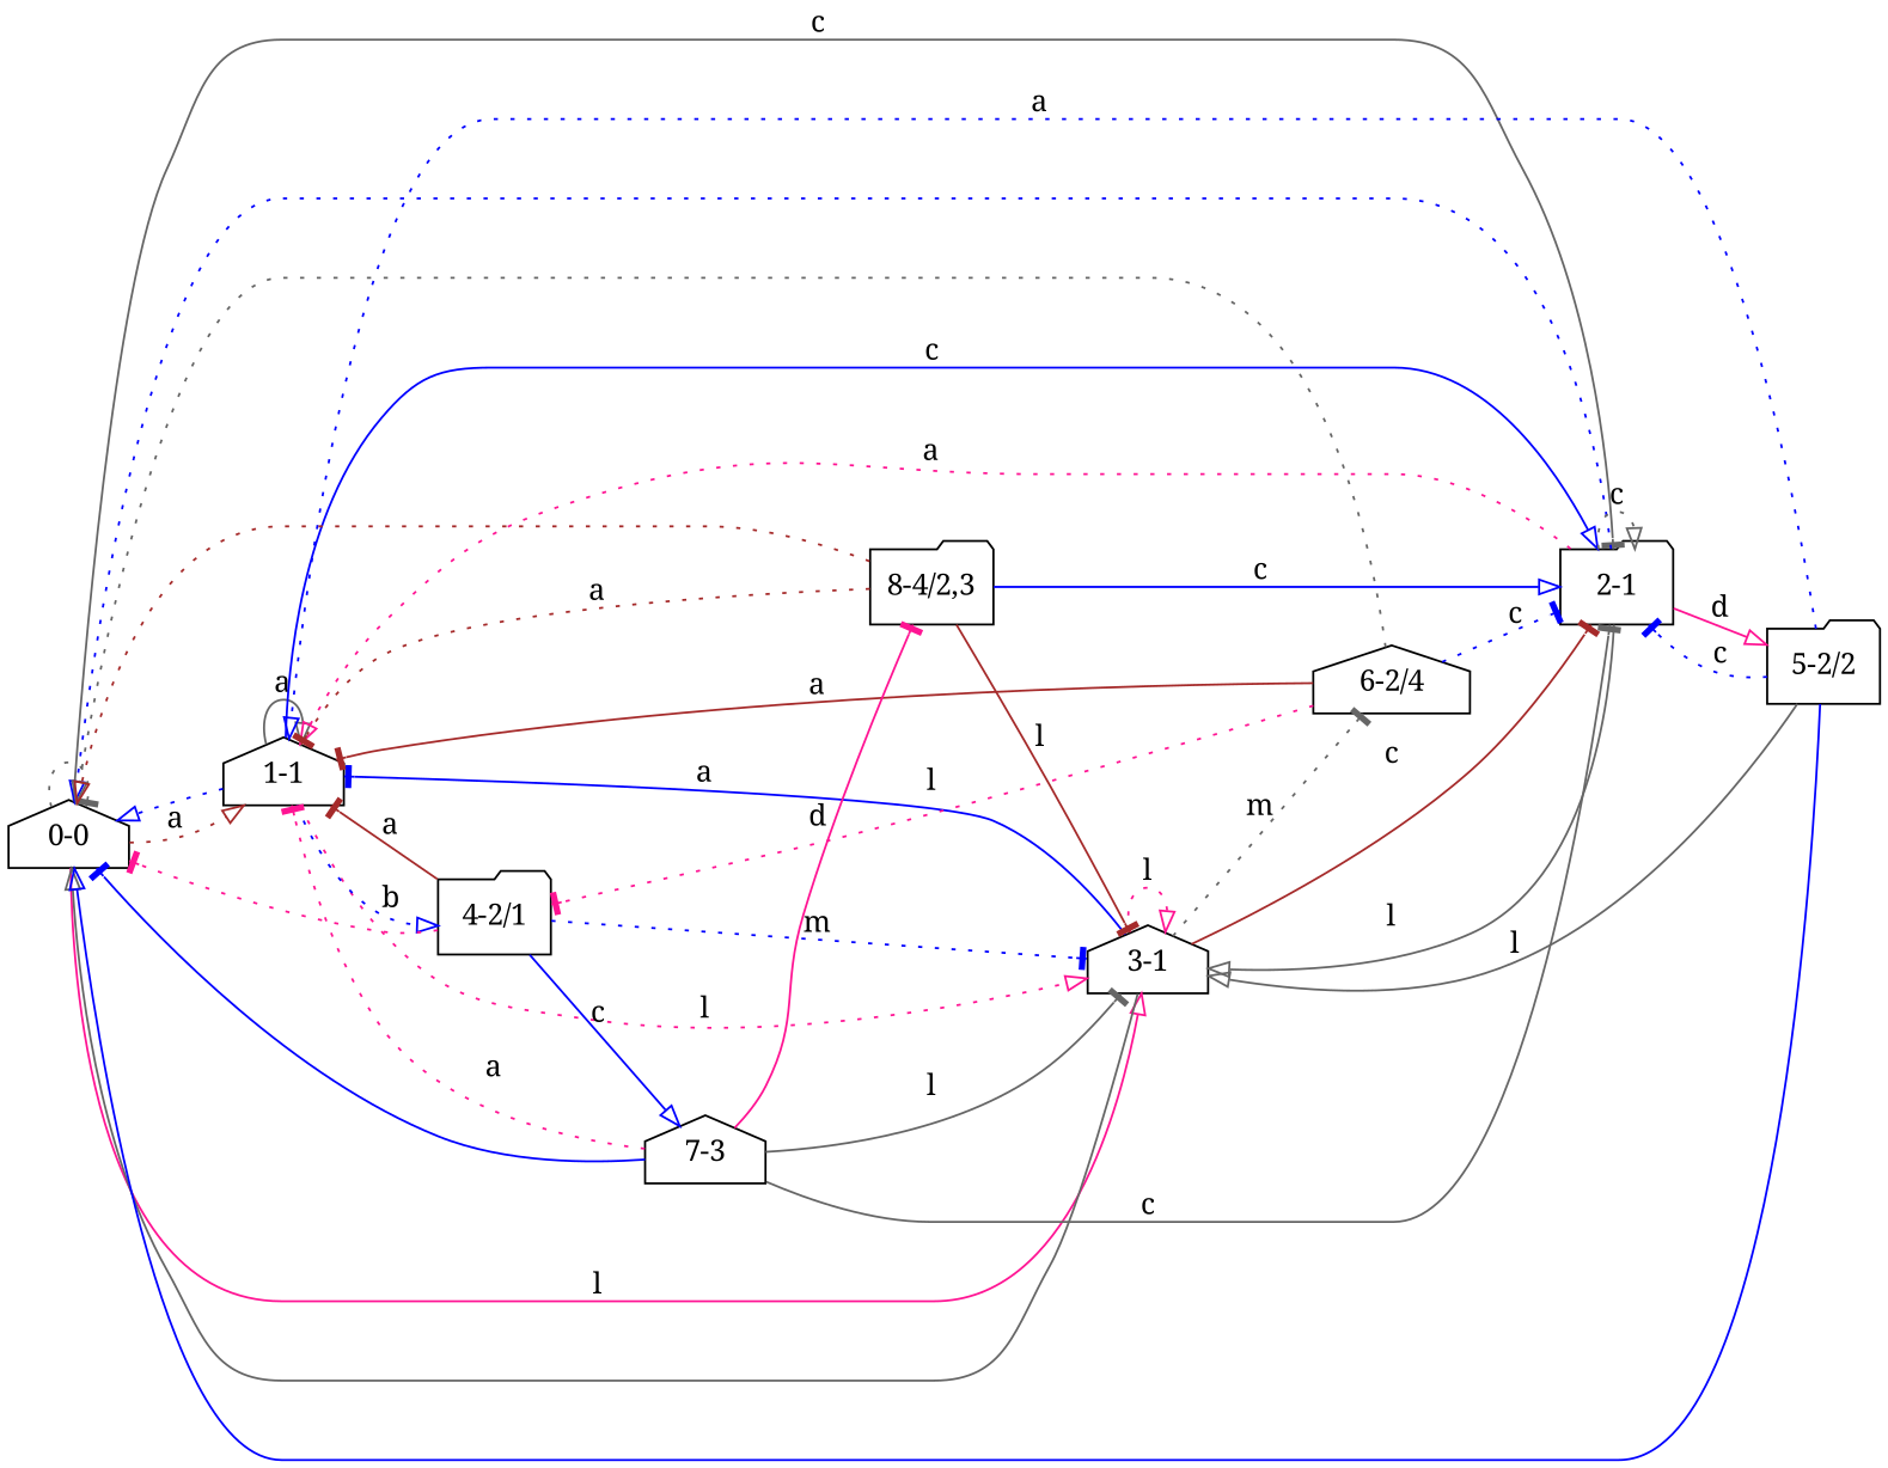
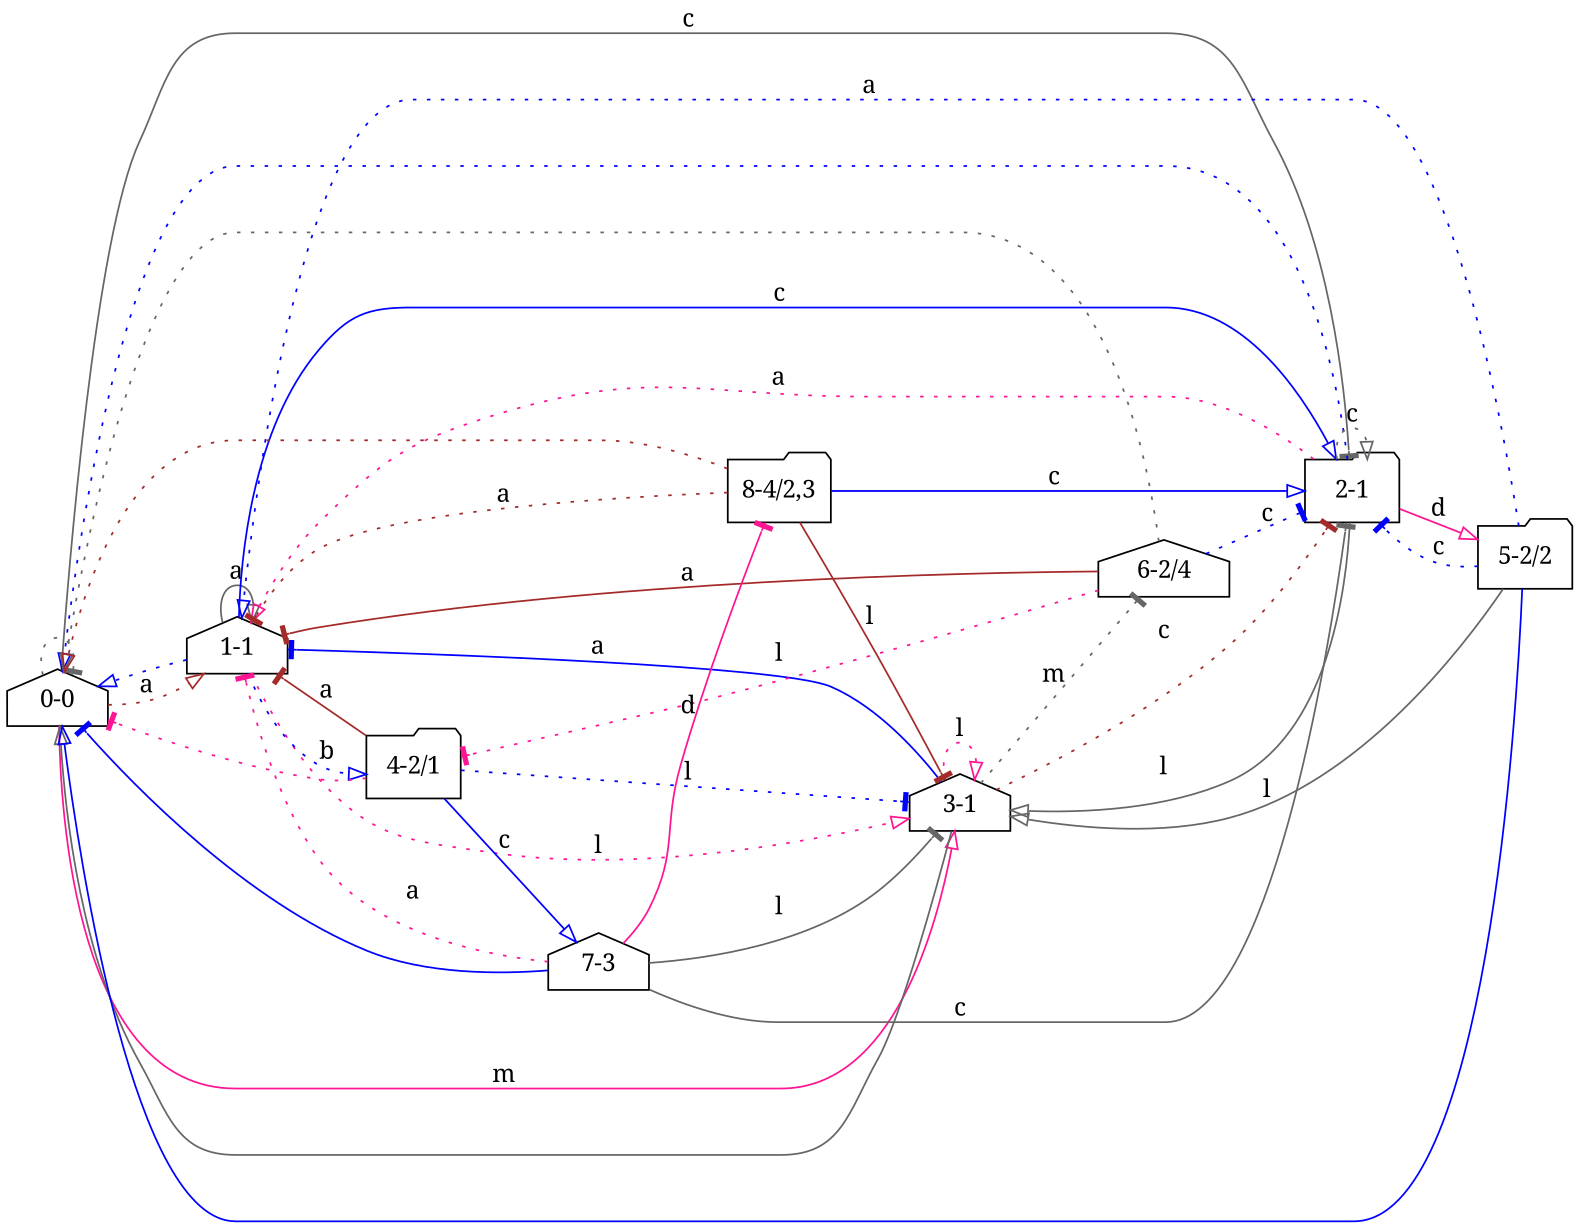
  digraph {
    fontname="Noto Serif"
    rankdir=LR
    node [fontname="Noto Serif" shape=house]
    edge [arrowhead=onormal color=blue fontname="Noto Serif" style=dotted]
    n1 [label="0-0"]
    n2 [label="1-1"]
    n3 [label="2-1" shape=folder]
    n4 [label="3-1"]
    n5 [label="4-2/1" shape=folder]
    n6 [label="5-2/2" shape=folder]
    n7 [label="6-2/4"]
    n8 [label="7-3"]
    n9 [label="8-4/2,3" shape=folder]
    n1 -> n1 [arrowhead=tee color=gray40]
    n1 -> n2 [color=brown label=a]
    n1 -> n3 [arrowhead=tee color=gray40 label=c style=solid]
-   n1 -> n4 [color=deeppink label=l style=solid]
+   n1 -> n4 [color=deeppink label=m style=solid]
    n2 -> n1
    n2 -> n2 [color=gray40 label=a style=solid]
    n2 -> n3 [label=c style=solid]
    n2 -> n4 [color=deeppink label=l]
    n2 -> n5 [label=b]
    n3 -> n1
    n3 -> n2 [color=deeppink label=a]
    n3 -> n3 [color=gray40 label=c]
    n3 -> n4 [color=gray40 label=l style=solid]
    n3 -> n6 [color=deeppink label=d style=solid]
    n4 -> n1 [color=gray40 style=solid]
    n4 -> n2 [arrowhead=tee label=a style=solid]
-   n4 -> n3 [arrowhead=tee color=brown label=c style=solid]
+   n4 -> n3 [arrowhead=tee color=brown label=c]
    n4 -> n4 [color=deeppink label=l]
    n4 -> n7 [arrowhead=tee color=gray40 label=m]
    n5 -> n1 [arrowhead=tee color=deeppink]
    n5 -> n2 [arrowhead=tee color=brown label=a style=solid]
-   n5 -> n4 [arrowhead=tee label=m]
+   n5 -> n4 [arrowhead=tee label=l]
    n5 -> n8 [label=c style=solid]
    n6 -> n1 [style=solid]
    n6 -> n2 [label=a]
    n6 -> n3 [arrowhead=tee label=c]
    n6 -> n4 [color=gray40 label=l style=solid]
    n7 -> n1 [color=gray40]
    n7 -> n2 [arrowhead=tee color=brown label=a style=solid]
    n7 -> n3 [arrowhead=tee label=c]
    n7 -> n5 [arrowhead=tee color=deeppink label=l]
    n8 -> n1 [arrowhead=tee style=solid]
    n8 -> n2 [arrowhead=tee color=deeppink label=a]
    n8 -> n3 [arrowhead=tee color=gray40 label=c style=solid]
    n8 -> n4 [arrowhead=tee color=gray40 label=l style=solid]
    n8 -> n9 [arrowhead=tee color=deeppink label=d style=solid]
    n9 -> n1 [color=brown]
    n9 -> n2 [arrowhead=tee color=brown label=a]
    n9 -> n3 [label=c style=solid]
    n9 -> n4 [arrowhead=tee color=brown label=l style=solid]
  }
